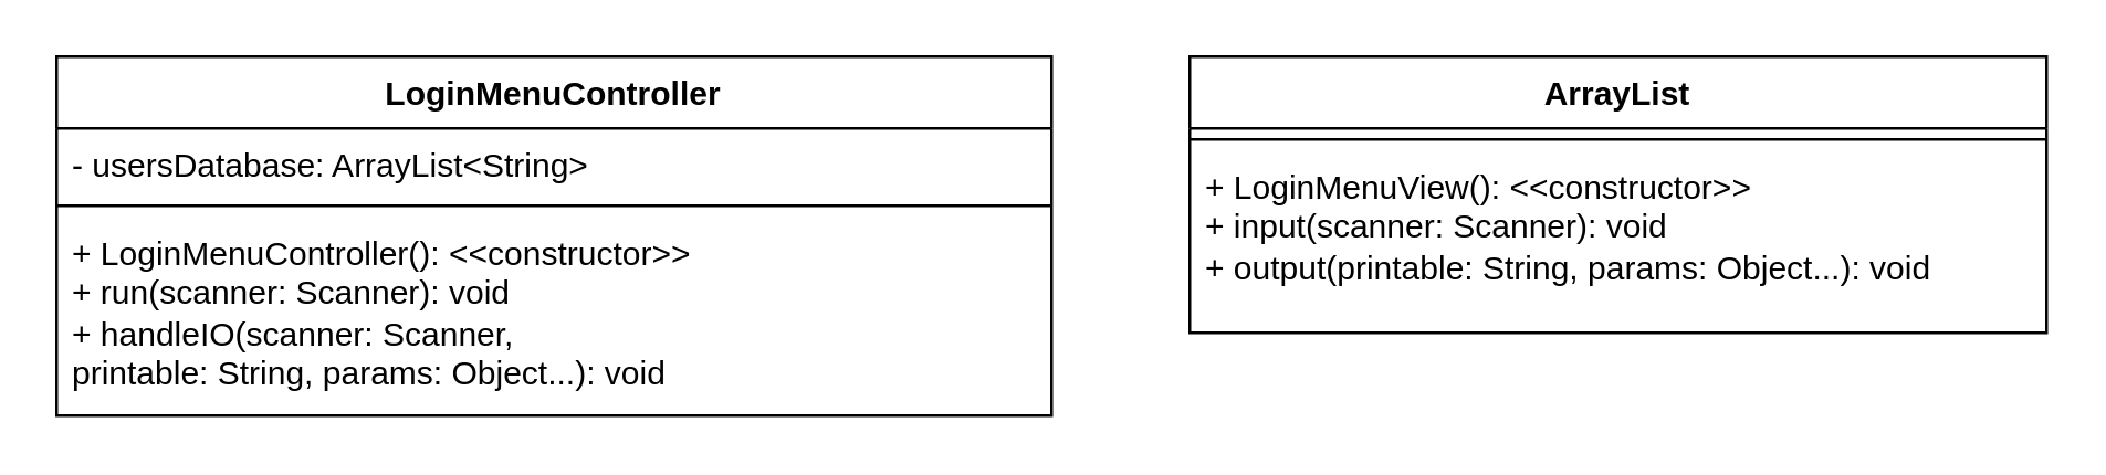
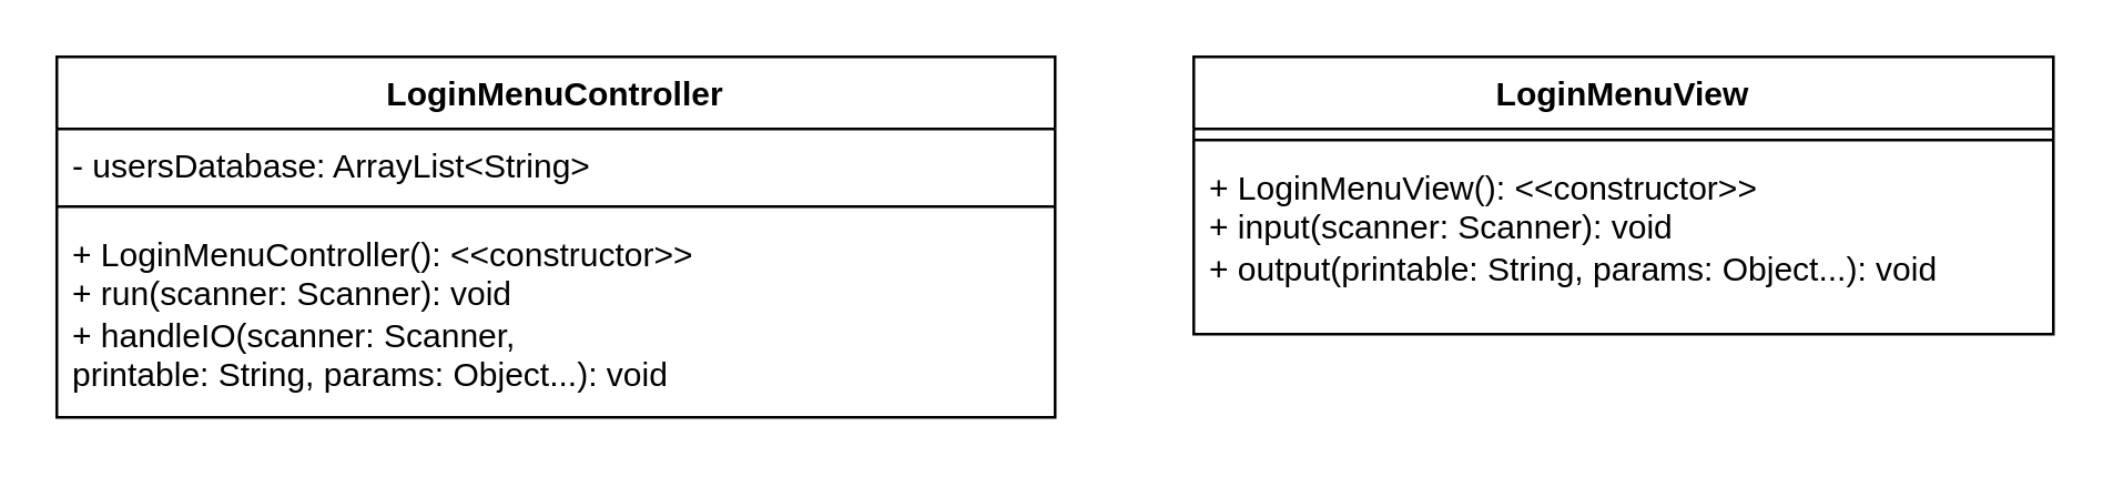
  <mxCell id="0" />
  <mxCell id="1" parent="0" />
  <mxCell id="2" value="LoginMenuController" style="swimlane;fontStyle=1;align=center;verticalAlign=top;childLayout=stackLayout;horizontal=1;startSize=26;horizontalStack=0;resizeParent=1;resizeParentMax=0;resizeLast=0;collapsible=1;marginBottom=0;whiteSpace=wrap;html=1;" vertex="1" parent="1"><mxGeometry x="20" y="20" width="360" height="130" as="geometry" /></mxCell>
  <mxCell id="3" value="- usersDatabase: ArrayList&amp;lt;String&amp;gt;" style="text;strokeColor=none;fillColor=none;align=left;verticalAlign=top;spacingLeft=4;spacingRight=4;overflow=hidden;rotatable=0;points=[[0,0.5],[1,0.5]];portConstraint=eastwest;whiteSpace=wrap;html=1;" vertex="1" parent="2"><mxGeometry y="26" width="360" height="24" as="geometry" /></mxCell>
  <mxCell id="4" value="" style="line;strokeWidth=1;fillColor=none;align=left;verticalAlign=middle;spacingTop=-1;spacingLeft=3;spacingRight=3;rotatable=0;labelPosition=right;points=[];portConstraint=eastwest;strokeColor=inherit;" vertex="1" parent="2"><mxGeometry y="50" width="360" height="8" as="geometry" /></mxCell>
  <mxCell id="5" value="+ LoginMenuController(): &amp;lt;&amp;lt;constructor&amp;gt;&amp;gt;&lt;br&gt;+ run(scanner: Scanner): void&lt;br&gt;+ handleIO(scanner: Scanner,&amp;nbsp;&lt;br&gt;printable: String, params: Object...): void" style="text;strokeColor=none;fillColor=none;align=left;verticalAlign=top;spacingLeft=4;spacingRight=4;overflow=hidden;rotatable=0;points=[[0,0.5],[1,0.5]];portConstraint=eastwest;whiteSpace=wrap;html=1;" vertex="1" parent="2"><mxGeometry y="58" width="360" height="72" as="geometry" /></mxCell>
- <mxCell id="6" value="ArrayList" style="swimlane;fontStyle=1;align=center;verticalAlign=top;childLayout=stackLayout;horizontal=1;startSize=26;horizontalStack=0;resizeParent=1;resizeParentMax=0;resizeLast=0;collapsible=1;marginBottom=0;whiteSpace=wrap;html=1;" vertex="1" parent="1"><mxGeometry x="430" y="20" width="310" height="100" as="geometry" /></mxCell>
+ <mxCell id="6" value="LoginMenuView" style="swimlane;fontStyle=1;align=center;verticalAlign=top;childLayout=stackLayout;horizontal=1;startSize=26;horizontalStack=0;resizeParent=1;resizeParentMax=0;resizeLast=0;collapsible=1;marginBottom=0;whiteSpace=wrap;html=1;" vertex="1" parent="1"><mxGeometry x="430" y="20" width="310" height="100" as="geometry" /></mxCell>
  <mxCell id="7" value="" style="line;strokeWidth=1;fillColor=none;align=left;verticalAlign=middle;spacingTop=-1;spacingLeft=3;spacingRight=3;rotatable=0;labelPosition=right;points=[];portConstraint=eastwest;strokeColor=inherit;" vertex="1" parent="6"><mxGeometry y="26" width="310" height="8" as="geometry" /></mxCell>
  <mxCell id="8" value="+ LoginMenuView(): &amp;lt;&amp;lt;constructor&amp;gt;&amp;gt;&lt;br&gt;+ input(scanner: Scanner): void&lt;br&gt;+ output(printable: String, params: Object...): void" style="text;strokeColor=none;fillColor=none;align=left;verticalAlign=top;spacingLeft=4;spacingRight=4;overflow=hidden;rotatable=0;points=[[0,0.5],[1,0.5]];portConstraint=eastwest;whiteSpace=wrap;html=1;" vertex="1" parent="6"><mxGeometry y="34" width="310" height="66" as="geometry" /></mxCell>
